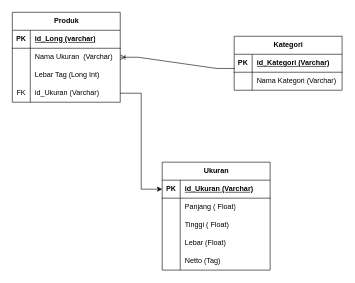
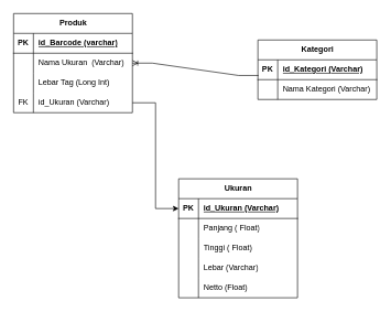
  <mxCell id="0" />
  <mxCell id="1" parent="0" />
  <mxCell id="2" value="Produk" style="shape=table;startSize=30;container=1;collapsible=1;childLayout=tableLayout;fixedRows=1;rowLines=0;fontStyle=1;align=center;resizeLast=1;html=1;" vertex="1" parent="1"><mxGeometry x="20" y="20" width="180" height="150" as="geometry" /></mxCell>
  <mxCell id="3" value="" style="shape=tableRow;horizontal=0;startSize=0;swimlaneHead=0;swimlaneBody=0;fillColor=none;collapsible=0;dropTarget=0;points=[[0,0.5],[1,0.5]];portConstraint=eastwest;top=0;left=0;right=0;bottom=1;" vertex="1" parent="2"><mxGeometry y="30" width="180" height="30" as="geometry" /></mxCell>
  <mxCell id="4" value="PK" style="shape=partialRectangle;connectable=0;fillColor=none;top=0;left=0;bottom=0;right=0;fontStyle=1;overflow=hidden;whiteSpace=wrap;html=1;" vertex="1" parent="3"><mxGeometry width="30" height="30" as="geometry"><mxRectangle width="30" height="30" as="alternateBounds" /></mxGeometry></mxCell>
- <mxCell id="5" value="id_Long (varchar)" style="shape=partialRectangle;connectable=0;fillColor=none;top=0;left=0;bottom=0;right=0;align=left;spacingLeft=6;fontStyle=5;overflow=hidden;whiteSpace=wrap;html=1;" vertex="1" parent="3"><mxGeometry x="30" width="150" height="30" as="geometry"><mxRectangle width="150" height="30" as="alternateBounds" /></mxGeometry></mxCell>
+ <mxCell id="5" value="id_Barcode (varchar)" style="shape=partialRectangle;connectable=0;fillColor=none;top=0;left=0;bottom=0;right=0;align=left;spacingLeft=6;fontStyle=5;overflow=hidden;whiteSpace=wrap;html=1;" vertex="1" parent="3"><mxGeometry x="30" width="150" height="30" as="geometry"><mxRectangle width="150" height="30" as="alternateBounds" /></mxGeometry></mxCell>
  <mxCell id="6" value="" style="shape=tableRow;horizontal=0;startSize=0;swimlaneHead=0;swimlaneBody=0;fillColor=none;collapsible=0;dropTarget=0;points=[[0,0.5],[1,0.5]];portConstraint=eastwest;top=0;left=0;right=0;bottom=0;" vertex="1" parent="2"><mxGeometry y="60" width="180" height="30" as="geometry" /></mxCell>
  <mxCell id="7" value="" style="shape=partialRectangle;connectable=0;fillColor=none;top=0;left=0;bottom=0;right=0;editable=1;overflow=hidden;whiteSpace=wrap;html=1;" vertex="1" parent="6"><mxGeometry width="30" height="30" as="geometry"><mxRectangle width="30" height="30" as="alternateBounds" /></mxGeometry></mxCell>
  <mxCell id="8" value="Nama Ukuran&amp;nbsp; (Varchar)" style="shape=partialRectangle;connectable=0;fillColor=none;top=0;left=0;bottom=0;right=0;align=left;spacingLeft=6;overflow=hidden;whiteSpace=wrap;html=1;" vertex="1" parent="6"><mxGeometry x="30" width="150" height="30" as="geometry"><mxRectangle width="150" height="30" as="alternateBounds" /></mxGeometry></mxCell>
  <mxCell id="9" value="" style="shape=tableRow;horizontal=0;startSize=0;swimlaneHead=0;swimlaneBody=0;fillColor=none;collapsible=0;dropTarget=0;points=[[0,0.5],[1,0.5]];portConstraint=eastwest;top=0;left=0;right=0;bottom=0;" vertex="1" parent="2"><mxGeometry y="90" width="180" height="30" as="geometry" /></mxCell>
  <mxCell id="10" value="" style="shape=partialRectangle;connectable=0;fillColor=none;top=0;left=0;bottom=0;right=0;editable=1;overflow=hidden;whiteSpace=wrap;html=1;" vertex="1" parent="9"><mxGeometry width="30" height="30" as="geometry"><mxRectangle width="30" height="30" as="alternateBounds" /></mxGeometry></mxCell>
  <mxCell id="11" value="Lebar Tag (Long Int)" style="shape=partialRectangle;connectable=0;fillColor=none;top=0;left=0;bottom=0;right=0;align=left;spacingLeft=6;overflow=hidden;whiteSpace=wrap;html=1;" vertex="1" parent="9"><mxGeometry x="30" width="150" height="30" as="geometry"><mxRectangle width="150" height="30" as="alternateBounds" /></mxGeometry></mxCell>
  <mxCell id="12" value="" style="shape=tableRow;horizontal=0;startSize=0;swimlaneHead=0;swimlaneBody=0;fillColor=none;collapsible=0;dropTarget=0;points=[[0,0.5],[1,0.5]];portConstraint=eastwest;top=0;left=0;right=0;bottom=0;" vertex="1" parent="2"><mxGeometry y="120" width="180" height="30" as="geometry" /></mxCell>
  <mxCell id="13" value="FK" style="shape=partialRectangle;connectable=0;fillColor=none;top=0;left=0;bottom=0;right=0;editable=1;overflow=hidden;whiteSpace=wrap;html=1;" vertex="1" parent="12"><mxGeometry width="30" height="30" as="geometry"><mxRectangle width="30" height="30" as="alternateBounds" /></mxGeometry></mxCell>
  <mxCell id="14" value="id_Ukuran (Varchar)" style="shape=partialRectangle;connectable=0;fillColor=none;top=0;left=0;bottom=0;right=0;align=left;spacingLeft=6;overflow=hidden;whiteSpace=wrap;html=1;" vertex="1" parent="12"><mxGeometry x="30" width="150" height="30" as="geometry"><mxRectangle width="150" height="30" as="alternateBounds" /></mxGeometry></mxCell>
  <mxCell id="15" value="Kategori" style="shape=table;startSize=30;container=1;collapsible=1;childLayout=tableLayout;fixedRows=1;rowLines=0;fontStyle=1;align=center;resizeLast=1;html=1;" vertex="1" parent="1"><mxGeometry x="390" y="60" width="180" height="90" as="geometry" /></mxCell>
  <mxCell id="16" value="" style="shape=tableRow;horizontal=0;startSize=0;swimlaneHead=0;swimlaneBody=0;fillColor=none;collapsible=0;dropTarget=0;points=[[0,0.5],[1,0.5]];portConstraint=eastwest;top=0;left=0;right=0;bottom=1;" vertex="1" parent="15"><mxGeometry y="30" width="180" height="30" as="geometry" /></mxCell>
  <mxCell id="17" value="PK" style="shape=partialRectangle;connectable=0;fillColor=none;top=0;left=0;bottom=0;right=0;fontStyle=1;overflow=hidden;whiteSpace=wrap;html=1;" vertex="1" parent="16"><mxGeometry width="30" height="30" as="geometry"><mxRectangle width="30" height="30" as="alternateBounds" /></mxGeometry></mxCell>
  <mxCell id="18" value="id_Kategori (Varchar)" style="shape=partialRectangle;connectable=0;fillColor=none;top=0;left=0;bottom=0;right=0;align=left;spacingLeft=6;fontStyle=5;overflow=hidden;whiteSpace=wrap;html=1;" vertex="1" parent="16"><mxGeometry x="30" width="150" height="30" as="geometry"><mxRectangle width="150" height="30" as="alternateBounds" /></mxGeometry></mxCell>
  <mxCell id="19" value="" style="shape=tableRow;horizontal=0;startSize=0;swimlaneHead=0;swimlaneBody=0;fillColor=none;collapsible=0;dropTarget=0;points=[[0,0.5],[1,0.5]];portConstraint=eastwest;top=0;left=0;right=0;bottom=0;" vertex="1" parent="15"><mxGeometry y="60" width="180" height="30" as="geometry" /></mxCell>
  <mxCell id="20" value="" style="shape=partialRectangle;connectable=0;fillColor=none;top=0;left=0;bottom=0;right=0;editable=1;overflow=hidden;whiteSpace=wrap;html=1;" vertex="1" parent="19"><mxGeometry width="30" height="30" as="geometry"><mxRectangle width="30" height="30" as="alternateBounds" /></mxGeometry></mxCell>
  <mxCell id="21" value="Nama Kategori (Varchar)" style="shape=partialRectangle;connectable=0;fillColor=none;top=0;left=0;bottom=0;right=0;align=left;spacingLeft=6;overflow=hidden;whiteSpace=wrap;html=1;" vertex="1" parent="19"><mxGeometry x="30" width="150" height="30" as="geometry"><mxRectangle width="150" height="30" as="alternateBounds" /></mxGeometry></mxCell>
  <mxCell id="22" value="" style="edgeStyle=entityRelationEdgeStyle;fontSize=12;html=1;endArrow=ERoneToMany;rounded=0;exitX=0.005;exitY=0.789;exitDx=0;exitDy=0;exitPerimeter=0;" edge="1" parent="1" source="16" target="2"><mxGeometry width="100" height="100" relative="1" as="geometry"><mxPoint x="220" y="150" as="sourcePoint" /><mxPoint x="230" y="119" as="targetPoint" /></mxGeometry></mxCell>
  <mxCell id="23" value="Ukuran" style="shape=table;startSize=30;container=1;collapsible=1;childLayout=tableLayout;fixedRows=1;rowLines=0;fontStyle=1;align=center;resizeLast=1;html=1;" vertex="1" parent="1"><mxGeometry x="270" y="270" width="180" height="180" as="geometry" /></mxCell>
  <mxCell id="24" value="" style="shape=tableRow;horizontal=0;startSize=0;swimlaneHead=0;swimlaneBody=0;fillColor=none;collapsible=0;dropTarget=0;points=[[0,0.5],[1,0.5]];portConstraint=eastwest;top=0;left=0;right=0;bottom=1;" vertex="1" parent="23"><mxGeometry y="30" width="180" height="30" as="geometry" /></mxCell>
  <mxCell id="25" value="PK" style="shape=partialRectangle;connectable=0;fillColor=none;top=0;left=0;bottom=0;right=0;fontStyle=1;overflow=hidden;whiteSpace=wrap;html=1;" vertex="1" parent="24"><mxGeometry width="30" height="30" as="geometry"><mxRectangle width="30" height="30" as="alternateBounds" /></mxGeometry></mxCell>
  <mxCell id="26" value="id_Ukuran (Varchar)" style="shape=partialRectangle;connectable=0;fillColor=none;top=0;left=0;bottom=0;right=0;align=left;spacingLeft=6;fontStyle=5;overflow=hidden;whiteSpace=wrap;html=1;" vertex="1" parent="24"><mxGeometry x="30" width="150" height="30" as="geometry"><mxRectangle width="150" height="30" as="alternateBounds" /></mxGeometry></mxCell>
  <mxCell id="27" value="" style="shape=tableRow;horizontal=0;startSize=0;swimlaneHead=0;swimlaneBody=0;fillColor=none;collapsible=0;dropTarget=0;points=[[0,0.5],[1,0.5]];portConstraint=eastwest;top=0;left=0;right=0;bottom=0;" vertex="1" parent="23"><mxGeometry y="60" width="180" height="30" as="geometry" /></mxCell>
  <mxCell id="28" value="" style="shape=partialRectangle;connectable=0;fillColor=none;top=0;left=0;bottom=0;right=0;editable=1;overflow=hidden;whiteSpace=wrap;html=1;" vertex="1" parent="27"><mxGeometry width="30" height="30" as="geometry"><mxRectangle width="30" height="30" as="alternateBounds" /></mxGeometry></mxCell>
  <mxCell id="29" value="Panjang ( Float)" style="shape=partialRectangle;connectable=0;fillColor=none;top=0;left=0;bottom=0;right=0;align=left;spacingLeft=6;overflow=hidden;whiteSpace=wrap;html=1;" vertex="1" parent="27"><mxGeometry x="30" width="150" height="30" as="geometry"><mxRectangle width="150" height="30" as="alternateBounds" /></mxGeometry></mxCell>
  <mxCell id="30" value="" style="shape=tableRow;horizontal=0;startSize=0;swimlaneHead=0;swimlaneBody=0;fillColor=none;collapsible=0;dropTarget=0;points=[[0,0.5],[1,0.5]];portConstraint=eastwest;top=0;left=0;right=0;bottom=0;" vertex="1" parent="23"><mxGeometry y="90" width="180" height="30" as="geometry" /></mxCell>
  <mxCell id="31" value="" style="shape=partialRectangle;connectable=0;fillColor=none;top=0;left=0;bottom=0;right=0;editable=1;overflow=hidden;whiteSpace=wrap;html=1;" vertex="1" parent="30"><mxGeometry width="30" height="30" as="geometry"><mxRectangle width="30" height="30" as="alternateBounds" /></mxGeometry></mxCell>
  <mxCell id="32" value="Tinggi ( Float)" style="shape=partialRectangle;connectable=0;fillColor=none;top=0;left=0;bottom=0;right=0;align=left;spacingLeft=6;overflow=hidden;whiteSpace=wrap;html=1;" vertex="1" parent="30"><mxGeometry x="30" width="150" height="30" as="geometry"><mxRectangle width="150" height="30" as="alternateBounds" /></mxGeometry></mxCell>
  <mxCell id="33" value="" style="shape=tableRow;horizontal=0;startSize=0;swimlaneHead=0;swimlaneBody=0;fillColor=none;collapsible=0;dropTarget=0;points=[[0,0.5],[1,0.5]];portConstraint=eastwest;top=0;left=0;right=0;bottom=0;" vertex="1" parent="23"><mxGeometry y="120" width="180" height="30" as="geometry" /></mxCell>
  <mxCell id="34" value="" style="shape=partialRectangle;connectable=0;fillColor=none;top=0;left=0;bottom=0;right=0;editable=1;overflow=hidden;whiteSpace=wrap;html=1;" vertex="1" parent="33"><mxGeometry width="30" height="30" as="geometry"><mxRectangle width="30" height="30" as="alternateBounds" /></mxGeometry></mxCell>
- <mxCell id="35" value="Lebar (Float)" style="shape=partialRectangle;connectable=0;fillColor=none;top=0;left=0;bottom=0;right=0;align=left;spacingLeft=6;overflow=hidden;whiteSpace=wrap;html=1;" vertex="1" parent="33"><mxGeometry x="30" width="150" height="30" as="geometry"><mxRectangle width="150" height="30" as="alternateBounds" /></mxGeometry></mxCell>
+ <mxCell id="35" value="Lebar (Varchar)" style="shape=partialRectangle;connectable=0;fillColor=none;top=0;left=0;bottom=0;right=0;align=left;spacingLeft=6;overflow=hidden;whiteSpace=wrap;html=1;" vertex="1" parent="33"><mxGeometry x="30" width="150" height="30" as="geometry"><mxRectangle width="150" height="30" as="alternateBounds" /></mxGeometry></mxCell>
  <mxCell id="36" value="" style="shape=tableRow;horizontal=0;startSize=0;swimlaneHead=0;swimlaneBody=0;fillColor=none;collapsible=0;dropTarget=0;points=[[0,0.5],[1,0.5]];portConstraint=eastwest;top=0;left=0;right=0;bottom=0;" vertex="1" parent="23"><mxGeometry y="150" width="180" height="30" as="geometry" /></mxCell>
  <mxCell id="37" value="" style="shape=partialRectangle;connectable=0;fillColor=none;top=0;left=0;bottom=0;right=0;editable=1;overflow=hidden;whiteSpace=wrap;html=1;" vertex="1" parent="36"><mxGeometry width="30" height="30" as="geometry"><mxRectangle width="30" height="30" as="alternateBounds" /></mxGeometry></mxCell>
- <mxCell id="38" value="Netto (Tag)" style="shape=partialRectangle;connectable=0;fillColor=none;top=0;left=0;bottom=0;right=0;align=left;spacingLeft=6;overflow=hidden;whiteSpace=wrap;html=1;" vertex="1" parent="36"><mxGeometry x="30" width="150" height="30" as="geometry"><mxRectangle width="150" height="30" as="alternateBounds" /></mxGeometry></mxCell>
+ <mxCell id="38" value="Netto (Float)" style="shape=partialRectangle;connectable=0;fillColor=none;top=0;left=0;bottom=0;right=0;align=left;spacingLeft=6;overflow=hidden;whiteSpace=wrap;html=1;" vertex="1" parent="36"><mxGeometry x="30" width="150" height="30" as="geometry"><mxRectangle width="150" height="30" as="alternateBounds" /></mxGeometry></mxCell>
  <mxCell id="39" style="edgeStyle=orthogonalEdgeStyle;rounded=0;orthogonalLoop=1;jettySize=auto;html=1;exitX=1;exitY=0.5;exitDx=0;exitDy=0;entryX=0;entryY=0.5;entryDx=0;entryDy=0;" edge="1" parent="1" source="12" target="24"><mxGeometry relative="1" as="geometry" /></mxCell>
